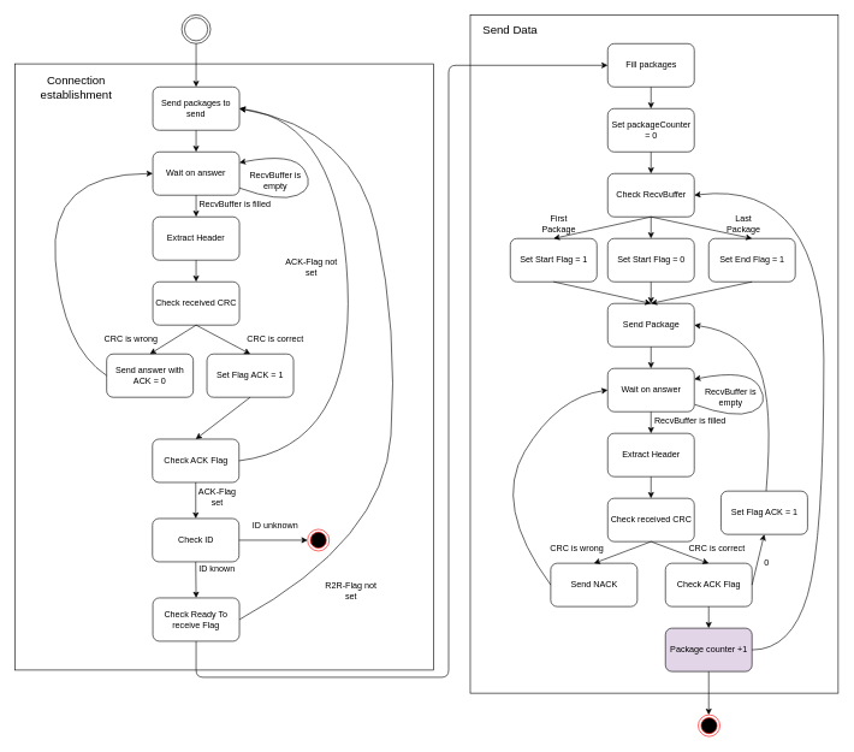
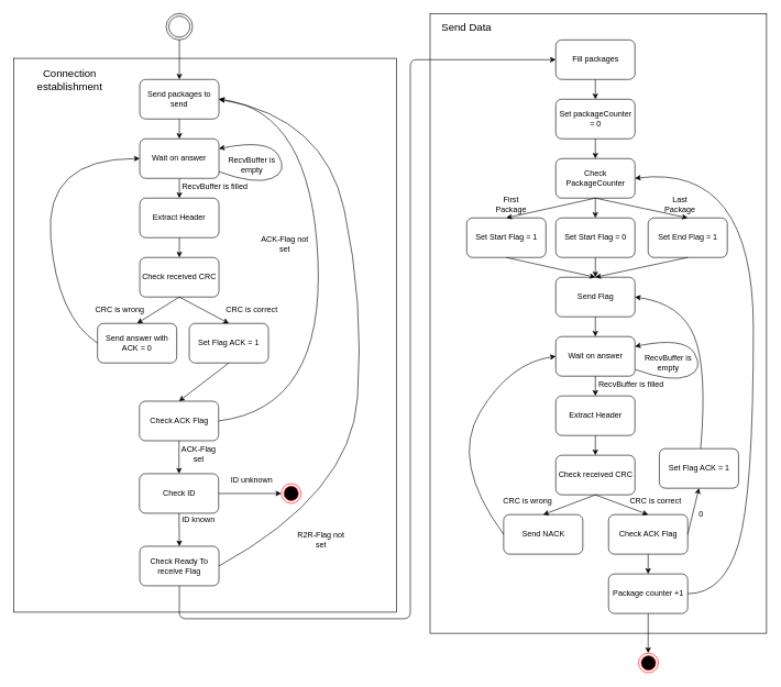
  <mxCell id="0" />
  <mxCell id="1" parent="0" />
  <mxCell id="2" value="Send packages to send" style="rounded=1;whiteSpace=wrap;html=1;" parent="1" vertex="1"><mxGeometry x="211" y="120" width="120" height="60" as="geometry" /></mxCell>
  <mxCell id="3" value="Wait on answer" style="rounded=1;whiteSpace=wrap;html=1;" parent="1" vertex="1"><mxGeometry x="211" y="210" width="120" height="60" as="geometry" /></mxCell>
  <mxCell id="4" value="Extract Header" style="rounded=1;whiteSpace=wrap;html=1;" parent="1" vertex="1"><mxGeometry x="211" y="300" width="120" height="60" as="geometry" /></mxCell>
  <mxCell id="5" value="" style="endArrow=classic;html=1;exitX=0.5;exitY=1;exitDx=0;exitDy=0;" parent="1" source="3" target="4" edge="1"><mxGeometry width="50" height="50" relative="1" as="geometry"><mxPoint x="506" y="290" as="sourcePoint" /><mxPoint x="556" y="240" as="targetPoint" /></mxGeometry></mxCell>
  <mxCell id="6" value="RecvBuffer is filled" style="text;html=1;strokeColor=none;fillColor=none;align=center;verticalAlign=middle;whiteSpace=wrap;rounded=0;" parent="1" vertex="1"><mxGeometry x="267" y="273" width="116" height="20" as="geometry" /></mxCell>
  <mxCell id="7" value="" style="curved=1;endArrow=classic;html=1;entryX=1;entryY=0.25;entryDx=0;entryDy=0;" parent="1" target="3" edge="1"><mxGeometry width="50" height="50" relative="1" as="geometry"><mxPoint x="331" y="260" as="sourcePoint" /><mxPoint x="456" y="180" as="targetPoint" /><Array as="points"><mxPoint x="386" y="280" /><mxPoint x="436" y="260" /><mxPoint x="406" y="210" /></Array></mxGeometry></mxCell>
  <mxCell id="8" value="RecvBuffer is empty" style="text;html=1;strokeColor=none;fillColor=none;align=center;verticalAlign=middle;whiteSpace=wrap;rounded=0;" parent="1" vertex="1"><mxGeometry x="336" y="240" width="90" height="20" as="geometry" /></mxCell>
  <mxCell id="9" value="Check received CRC" style="rounded=1;whiteSpace=wrap;html=1;" parent="1" vertex="1"><mxGeometry x="211" y="390" width="120" height="60" as="geometry" /></mxCell>
  <mxCell id="10" value="Check ACK Flag" style="rounded=1;whiteSpace=wrap;html=1;" parent="1" vertex="1"><mxGeometry x="210.5" y="608" width="120" height="60" as="geometry" /></mxCell>
  <mxCell id="11" value="Send answer with ACK = 0" style="rounded=1;whiteSpace=wrap;html=1;" parent="1" vertex="1"><mxGeometry x="147" y="490" width="120" height="60" as="geometry" /></mxCell>
  <mxCell id="12" value="" style="endArrow=classic;html=1;exitX=0.5;exitY=1;exitDx=0;exitDy=0;entryX=0.5;entryY=0;entryDx=0;entryDy=0;" parent="1" source="9" target="11" edge="1"><mxGeometry width="50" height="50" relative="1" as="geometry"><mxPoint x="116" y="670" as="sourcePoint" /><mxPoint x="166" y="620" as="targetPoint" /></mxGeometry></mxCell>
  <mxCell id="13" value="CRC is correct" style="text;html=1;strokeColor=none;fillColor=none;align=center;verticalAlign=middle;whiteSpace=wrap;rounded=0;" parent="1" vertex="1"><mxGeometry x="336" y="460" width="90" height="20" as="geometry" /></mxCell>
  <mxCell id="14" value="CRC is wrong" style="text;html=1;strokeColor=none;fillColor=none;align=center;verticalAlign=middle;whiteSpace=wrap;rounded=0;" parent="1" vertex="1"><mxGeometry x="136" y="460" width="90" height="20" as="geometry" /></mxCell>
  <mxCell id="15" value="" style="endArrow=classic;html=1;exitX=0.5;exitY=1;exitDx=0;exitDy=0;" parent="1" source="4" target="9" edge="1"><mxGeometry width="50" height="50" relative="1" as="geometry"><mxPoint x="466" y="420" as="sourcePoint" /><mxPoint x="516" y="370" as="targetPoint" /></mxGeometry></mxCell>
  <mxCell id="16" value="" style="endArrow=classic;html=1;exitX=0.5;exitY=1;exitDx=0;exitDy=0;" parent="1" source="2" target="3" edge="1"><mxGeometry width="50" height="50" relative="1" as="geometry"><mxPoint x="416" y="200" as="sourcePoint" /><mxPoint x="466" y="150" as="targetPoint" /></mxGeometry></mxCell>
  <mxCell id="17" value="" style="curved=1;endArrow=classic;html=1;exitX=0;exitY=0.5;exitDx=0;exitDy=0;entryX=0;entryY=0.5;entryDx=0;entryDy=0;" parent="1" source="11" target="3" edge="1"><mxGeometry width="50" height="50" relative="1" as="geometry"><mxPoint x="36" y="390" as="sourcePoint" /><mxPoint x="86" y="340" as="targetPoint" /><Array as="points"><mxPoint x="86" y="480" /><mxPoint x="66" y="240" /></Array></mxGeometry></mxCell>
  <mxCell id="18" value="Check Ready To receive Flag" style="rounded=1;whiteSpace=wrap;html=1;" parent="1" vertex="1"><mxGeometry x="211" y="828" width="120" height="60" as="geometry" /></mxCell>
  <mxCell id="19" value="Check ID" style="rounded=1;whiteSpace=wrap;html=1;" parent="1" vertex="1"><mxGeometry x="210.5" y="718" width="120" height="60" as="geometry" /></mxCell>
  <mxCell id="20" value="" style="endArrow=classic;html=1;exitX=0.5;exitY=1;exitDx=0;exitDy=0;entryX=0.5;entryY=0;entryDx=0;entryDy=0;" parent="1" source="10" target="19" edge="1"><mxGeometry width="50" height="50" relative="1" as="geometry"><mxPoint x="471" y="838" as="sourcePoint" /><mxPoint x="521" y="788" as="targetPoint" /></mxGeometry></mxCell>
  <mxCell id="21" value="" style="curved=1;endArrow=classic;html=1;exitX=1;exitY=0.5;exitDx=0;exitDy=0;entryX=1;entryY=0.5;entryDx=0;entryDy=0;" parent="1" source="10" target="2" edge="1"><mxGeometry width="50" height="50" relative="1" as="geometry"><mxPoint x="521" y="688" as="sourcePoint" /><mxPoint x="571" y="638" as="targetPoint" /><Array as="points"><mxPoint x="491" y="618" /><mxPoint x="471" y="168" /></Array></mxGeometry></mxCell>
  <mxCell id="22" value="Fill packages" style="rounded=1;whiteSpace=wrap;html=1;" parent="1" vertex="1"><mxGeometry x="841.5" y="60" width="120" height="60" as="geometry" /></mxCell>
  <mxCell id="23" value="Set packageCounter = 0" style="rounded=1;whiteSpace=wrap;html=1;" parent="1" vertex="1"><mxGeometry x="841.5" y="150" width="120" height="60" as="geometry" /></mxCell>
- <mxCell id="24" value="Check RecvBuffer" style="rounded=1;whiteSpace=wrap;html=1;" parent="1" vertex="1"><mxGeometry x="841.5" y="240" width="120" height="60" as="geometry" /></mxCell>
+ <mxCell id="24" value="Check PackageCounter" style="rounded=1;whiteSpace=wrap;html=1;" parent="1" vertex="1"><mxGeometry x="841.5" y="240" width="120" height="60" as="geometry" /></mxCell>
  <mxCell id="25" value="Set Start Flag = 1" style="rounded=1;whiteSpace=wrap;html=1;" parent="1" vertex="1"><mxGeometry x="706.5" y="330" width="120" height="60" as="geometry" /></mxCell>
- <mxCell id="26" value="Send Package" style="rounded=1;whiteSpace=wrap;html=1;" parent="1" vertex="1"><mxGeometry x="841.5" y="420" width="120" height="60" as="geometry" /></mxCell>
+ <mxCell id="26" value="Send Flag" style="rounded=1;whiteSpace=wrap;html=1;" parent="1" vertex="1"><mxGeometry x="841.5" y="420" width="120" height="60" as="geometry" /></mxCell>
  <mxCell id="27" value="Set Start Flag = 0" style="rounded=1;whiteSpace=wrap;html=1;" parent="1" vertex="1"><mxGeometry x="841.5" y="330" width="120" height="60" as="geometry" /></mxCell>
  <mxCell id="28" value="Set End Flag = 1" style="rounded=1;whiteSpace=wrap;html=1;" parent="1" vertex="1"><mxGeometry x="981.5" y="330" width="120" height="60" as="geometry" /></mxCell>
  <mxCell id="29" value="" style="endArrow=classic;html=1;exitX=0.5;exitY=1;exitDx=0;exitDy=0;entryX=0.5;entryY=0;entryDx=0;entryDy=0;" parent="1" source="24" target="28" edge="1"><mxGeometry width="50" height="50" relative="1" as="geometry"><mxPoint x="1081.5" y="280" as="sourcePoint" /><mxPoint x="1131.5" y="230" as="targetPoint" /></mxGeometry></mxCell>
  <mxCell id="30" value="" style="endArrow=classic;html=1;exitX=0.5;exitY=1;exitDx=0;exitDy=0;entryX=0.5;entryY=0;entryDx=0;entryDy=0;" parent="1" source="24" target="27" edge="1"><mxGeometry width="50" height="50" relative="1" as="geometry"><mxPoint x="661.5" y="280" as="sourcePoint" /><mxPoint x="711.5" y="230" as="targetPoint" /></mxGeometry></mxCell>
  <mxCell id="31" value="" style="endArrow=classic;html=1;exitX=0.5;exitY=1;exitDx=0;exitDy=0;entryX=0.5;entryY=0;entryDx=0;entryDy=0;" parent="1" source="24" target="25" edge="1"><mxGeometry width="50" height="50" relative="1" as="geometry"><mxPoint x="701.5" y="250" as="sourcePoint" /><mxPoint x="751.5" y="200" as="targetPoint" /></mxGeometry></mxCell>
  <mxCell id="32" value="First Package" style="text;html=1;strokeColor=none;fillColor=none;align=center;verticalAlign=middle;whiteSpace=wrap;rounded=0;" parent="1" vertex="1"><mxGeometry x="753.5" y="300" width="40" height="20" as="geometry" /></mxCell>
  <mxCell id="33" value="Last Package" style="text;html=1;strokeColor=none;fillColor=none;align=center;verticalAlign=middle;whiteSpace=wrap;rounded=0;" parent="1" vertex="1"><mxGeometry x="1009.5" y="300" width="40" height="20" as="geometry" /></mxCell>
  <mxCell id="34" value="" style="endArrow=classic;html=1;exitX=0.5;exitY=1;exitDx=0;exitDy=0;entryX=0.5;entryY=0;entryDx=0;entryDy=0;" parent="1" source="25" target="26" edge="1"><mxGeometry width="50" height="50" relative="1" as="geometry"><mxPoint x="1171.5" y="530" as="sourcePoint" /><mxPoint x="1221.5" y="480" as="targetPoint" /></mxGeometry></mxCell>
  <mxCell id="35" value="" style="endArrow=classic;html=1;exitX=0.5;exitY=1;exitDx=0;exitDy=0;entryX=0.5;entryY=0;entryDx=0;entryDy=0;" parent="1" source="27" target="26" edge="1"><mxGeometry width="50" height="50" relative="1" as="geometry"><mxPoint x="1031.5" y="510" as="sourcePoint" /><mxPoint x="1081.5" y="460" as="targetPoint" /></mxGeometry></mxCell>
  <mxCell id="36" value="" style="endArrow=classic;html=1;exitX=0.5;exitY=1;exitDx=0;exitDy=0;entryX=0.5;entryY=0;entryDx=0;entryDy=0;" parent="1" source="28" target="26" edge="1"><mxGeometry width="50" height="50" relative="1" as="geometry"><mxPoint x="1051.5" y="510" as="sourcePoint" /><mxPoint x="1101.5" y="460" as="targetPoint" /></mxGeometry></mxCell>
  <mxCell id="37" value="Wait on answer" style="rounded=1;whiteSpace=wrap;html=1;" parent="1" vertex="1"><mxGeometry x="841.5" y="510" width="120" height="60" as="geometry" /></mxCell>
  <mxCell id="38" value="Extract Header" style="rounded=1;whiteSpace=wrap;html=1;" parent="1" vertex="1"><mxGeometry x="841.5" y="600" width="120" height="60" as="geometry" /></mxCell>
  <mxCell id="39" value="&lt;span style=&quot;white-space: normal&quot;&gt;Check received CRC&lt;/span&gt;" style="rounded=1;whiteSpace=wrap;html=1;" parent="1" vertex="1"><mxGeometry x="841.5" y="690" width="120" height="60" as="geometry" /></mxCell>
  <mxCell id="40" value="Send NACK" style="rounded=1;whiteSpace=wrap;html=1;" parent="1" vertex="1"><mxGeometry x="762.5" y="780" width="120" height="60" as="geometry" /></mxCell>
  <mxCell id="41" value="Set Flag ACK = 1" style="rounded=1;whiteSpace=wrap;html=1;" parent="1" vertex="1"><mxGeometry x="998.5" y="680" width="120" height="60" as="geometry" /></mxCell>
  <mxCell id="42" value="Check ACK Flag" style="rounded=1;whiteSpace=wrap;html=1;" parent="1" vertex="1"><mxGeometry x="921.5" y="780" width="120" height="60" as="geometry" /></mxCell>
- <mxCell id="43" value="Package counter +1" style="rounded=1;whiteSpace=wrap;html=1;fillColor=#e1d5e7;" parent="1" vertex="1"><mxGeometry x="921.5" y="870" width="120" height="60" as="geometry" /></mxCell>
+ <mxCell id="43" value="Package counter +1" style="rounded=1;whiteSpace=wrap;html=1;" parent="1" vertex="1"><mxGeometry x="921.5" y="870" width="120" height="60" as="geometry" /></mxCell>
  <mxCell id="44" value="" style="curved=1;endArrow=classic;html=1;entryX=1;entryY=0.5;entryDx=0;entryDy=0;exitX=1;exitY=0.5;exitDx=0;exitDy=0;" parent="1" source="43" target="24" edge="1"><mxGeometry width="50" height="50" relative="1" as="geometry"><mxPoint x="1146" y="590" as="sourcePoint" /><mxPoint x="1196" y="540" as="targetPoint" /><Array as="points"><mxPoint x="1096" y="900" /><mxPoint x="1141" y="748" /><mxPoint x="1141" y="248" /></Array></mxGeometry></mxCell>
  <mxCell id="45" value="" style="endArrow=classic;html=1;exitX=0.5;exitY=1;exitDx=0;exitDy=0;" parent="1" source="26" target="37" edge="1"><mxGeometry width="50" height="50" relative="1" as="geometry"><mxPoint x="1051.5" y="610" as="sourcePoint" /><mxPoint x="1101.5" y="560" as="targetPoint" /></mxGeometry></mxCell>
  <mxCell id="46" value="" style="endArrow=classic;html=1;exitX=0.5;exitY=1;exitDx=0;exitDy=0;" parent="1" source="37" target="38" edge="1"><mxGeometry width="50" height="50" relative="1" as="geometry"><mxPoint x="1011.5" y="630" as="sourcePoint" /><mxPoint x="1061.5" y="580" as="targetPoint" /></mxGeometry></mxCell>
  <mxCell id="47" value="" style="endArrow=classic;html=1;exitX=0.5;exitY=1;exitDx=0;exitDy=0;" parent="1" source="38" target="39" edge="1"><mxGeometry width="50" height="50" relative="1" as="geometry"><mxPoint x="1011.5" y="700" as="sourcePoint" /><mxPoint x="1061.5" y="650" as="targetPoint" /></mxGeometry></mxCell>
  <mxCell id="48" value="" style="endArrow=classic;html=1;exitX=0.5;exitY=1;exitDx=0;exitDy=0;entryX=0.5;entryY=0;entryDx=0;entryDy=0;" parent="1" source="39" target="42" edge="1"><mxGeometry width="50" height="50" relative="1" as="geometry"><mxPoint x="1051.5" y="720" as="sourcePoint" /><mxPoint x="1101.5" y="670" as="targetPoint" /></mxGeometry></mxCell>
  <mxCell id="49" value="" style="endArrow=classic;html=1;exitX=0.5;exitY=1;exitDx=0;exitDy=0;entryX=0.5;entryY=0;entryDx=0;entryDy=0;" parent="1" source="39" target="40" edge="1"><mxGeometry width="50" height="50" relative="1" as="geometry"><mxPoint x="561.5" y="750" as="sourcePoint" /><mxPoint x="611.5" y="700" as="targetPoint" /></mxGeometry></mxCell>
  <mxCell id="50" value="" style="curved=1;endArrow=classic;html=1;entryX=0;entryY=0.5;entryDx=0;entryDy=0;exitX=0;exitY=0.5;exitDx=0;exitDy=0;" parent="1" source="40" target="37" edge="1"><mxGeometry width="50" height="50" relative="1" as="geometry"><mxPoint x="571.5" y="640" as="sourcePoint" /><mxPoint x="621.5" y="590" as="targetPoint" /><Array as="points"><mxPoint x="681.5" y="700" /><mxPoint x="771.5" y="550" /></Array></mxGeometry></mxCell>
  <mxCell id="51" value="" style="endArrow=classic;html=1;exitX=1;exitY=0.5;exitDx=0;exitDy=0;entryX=0.5;entryY=1;entryDx=0;entryDy=0;" parent="1" source="42" target="41" edge="1"><mxGeometry width="50" height="50" relative="1" as="geometry"><mxPoint x="1081.5" y="800" as="sourcePoint" /><mxPoint x="1131.5" y="750" as="targetPoint" /></mxGeometry></mxCell>
  <mxCell id="52" value="" style="curved=1;endArrow=classic;html=1;entryX=1;entryY=0.5;entryDx=0;entryDy=0;" parent="1" source="41" target="26" edge="1"><mxGeometry width="50" height="50" relative="1" as="geometry"><mxPoint x="1021.5" y="560" as="sourcePoint" /><mxPoint x="1071.5" y="510" as="targetPoint" /><Array as="points"><mxPoint x="1071.5" y="560" /><mxPoint x="1031.5" y="460" /></Array></mxGeometry></mxCell>
  <mxCell id="53" value="0" style="text;html=1;strokeColor=none;fillColor=none;align=center;verticalAlign=middle;whiteSpace=wrap;rounded=0;" parent="1" vertex="1"><mxGeometry x="1041.5" y="770" width="40" height="20" as="geometry" /></mxCell>
  <mxCell id="54" value="" style="endArrow=classic;html=1;exitX=0.5;exitY=1;exitDx=0;exitDy=0;entryX=0.5;entryY=0;entryDx=0;entryDy=0;" parent="1" source="42" target="43" edge="1"><mxGeometry width="50" height="50" relative="1" as="geometry"><mxPoint x="671.5" y="940" as="sourcePoint" /><mxPoint x="721.5" y="890" as="targetPoint" /></mxGeometry></mxCell>
  <mxCell id="55" value="" style="endArrow=classic;html=1;exitX=0.5;exitY=1;exitDx=0;exitDy=0;" parent="1" source="43" edge="1"><mxGeometry width="50" height="50" relative="1" as="geometry"><mxPoint x="811.5" y="1020" as="sourcePoint" /><mxPoint x="981.5" y="990" as="targetPoint" /></mxGeometry></mxCell>
  <mxCell id="56" value="Send Data" style="text;html=1;strokeColor=none;fillColor=none;align=center;verticalAlign=middle;whiteSpace=wrap;rounded=0;fontSize=16;" parent="1" vertex="1"><mxGeometry x="661" y="30" width="91" height="20" as="geometry" /></mxCell>
  <mxCell id="57" value="" style="endArrow=classic;html=1;fontSize=16;exitX=0.5;exitY=1;exitDx=0;exitDy=0;" parent="1" source="22" target="23" edge="1"><mxGeometry width="50" height="50" relative="1" as="geometry"><mxPoint x="1207.5" y="90" as="sourcePoint" /><mxPoint x="1257.5" y="40" as="targetPoint" /></mxGeometry></mxCell>
  <mxCell id="58" value="" style="endArrow=classic;html=1;fontSize=16;exitX=0.5;exitY=1;exitDx=0;exitDy=0;" parent="1" source="23" target="24" edge="1"><mxGeometry width="50" height="50" relative="1" as="geometry"><mxPoint x="1027.5" y="210" as="sourcePoint" /><mxPoint x="1077.5" y="160" as="targetPoint" /></mxGeometry></mxCell>
  <mxCell id="59" value="CRC is wrong" style="text;html=1;strokeColor=none;fillColor=none;align=center;verticalAlign=middle;whiteSpace=wrap;rounded=0;" parent="1" vertex="1"><mxGeometry x="753.5" y="750" width="90" height="20" as="geometry" /></mxCell>
  <mxCell id="60" value="CRC is correct" style="text;html=1;strokeColor=none;fillColor=none;align=center;verticalAlign=middle;whiteSpace=wrap;rounded=0;" parent="1" vertex="1"><mxGeometry x="947.5" y="750" width="90" height="20" as="geometry" /></mxCell>
  <mxCell id="61" value="Connection establishment" style="text;html=1;strokeColor=none;fillColor=none;align=center;verticalAlign=middle;whiteSpace=wrap;rounded=0;fontSize=16;" parent="1" vertex="1"><mxGeometry x="85" y="110" width="40" height="20" as="geometry" /></mxCell>
  <mxCell id="62" value="" style="endArrow=classic;html=1;fontSize=16;exitX=0.5;exitY=1;exitDx=0;exitDy=0;" parent="1" source="18" target="22" edge="1"><mxGeometry width="50" height="50" relative="1" as="geometry"><mxPoint x="41" y="868" as="sourcePoint" /><mxPoint x="261" y="978" as="targetPoint" /><Array as="points"><mxPoint x="271" y="938" /><mxPoint x="451" y="938" /><mxPoint x="621" y="938" /><mxPoint x="621" y="90" /></Array></mxGeometry></mxCell>
  <mxCell id="63" value="" style="rounded=0;whiteSpace=wrap;html=1;fillColor=none;" parent="1" vertex="1"><mxGeometry x="651" y="20" width="510" height="940" as="geometry" /></mxCell>
  <mxCell id="64" value="" style="ellipse;html=1;shape=endState;fillColor=#000000;strokeColor=#ff0000;fontSize=16;" parent="1" vertex="1"><mxGeometry x="967" y="990" width="30" height="30" as="geometry" /></mxCell>
  <mxCell id="65" value="" style="ellipse;shape=doubleEllipse;html=1;dashed=0;whitespace=wrap;aspect=fixed;fillColor=none;fontSize=16;" parent="1" vertex="1"><mxGeometry x="251" y="20" width="40" height="40" as="geometry" /></mxCell>
  <mxCell id="66" value="" style="endArrow=classic;html=1;fontSize=16;exitX=0.5;exitY=1;exitDx=0;exitDy=0;" parent="1" source="65" target="2" edge="1"><mxGeometry width="50" height="50" relative="1" as="geometry"><mxPoint x="436" y="60" as="sourcePoint" /><mxPoint x="346" y="60" as="targetPoint" /></mxGeometry></mxCell>
  <mxCell id="67" value="" style="rounded=0;whiteSpace=wrap;html=1;fillColor=none;" parent="1" vertex="1"><mxGeometry x="20" y="88" width="580" height="840" as="geometry" /></mxCell>
  <mxCell id="68" value="RecvBuffer is filled" style="text;html=1;strokeColor=none;fillColor=none;align=center;verticalAlign=middle;whiteSpace=wrap;rounded=0;" parent="1" vertex="1"><mxGeometry x="897.5" y="573" width="116" height="20" as="geometry" /></mxCell>
  <mxCell id="69" value="" style="curved=1;endArrow=classic;html=1;entryX=1;entryY=0.25;entryDx=0;entryDy=0;" parent="1" edge="1"><mxGeometry width="50" height="50" relative="1" as="geometry"><mxPoint x="962" y="560" as="sourcePoint" /><mxPoint x="961.5" y="525" as="targetPoint" /><Array as="points"><mxPoint x="1016.5" y="580" /><mxPoint x="1066.5" y="560" /><mxPoint x="1036.5" y="510" /></Array></mxGeometry></mxCell>
  <mxCell id="70" value="RecvBuffer is empty" style="text;html=1;strokeColor=none;fillColor=none;align=center;verticalAlign=middle;whiteSpace=wrap;rounded=0;" parent="1" vertex="1"><mxGeometry x="966.5" y="540" width="90" height="20" as="geometry" /></mxCell>
  <mxCell id="71" value="ACK-Flag not set" style="text;html=1;strokeColor=none;fillColor=none;align=center;verticalAlign=middle;whiteSpace=wrap;rounded=0;" parent="1" vertex="1"><mxGeometry x="385.5" y="360" width="90" height="20" as="geometry" /></mxCell>
  <mxCell id="72" value="" style="ellipse;html=1;shape=endState;fillColor=#000000;strokeColor=#ff0000;fontSize=16;" parent="1" vertex="1"><mxGeometry x="425.5" y="733" width="30" height="30" as="geometry" /></mxCell>
  <mxCell id="73" value="" style="endArrow=classic;html=1;entryX=0;entryY=0.5;entryDx=0;entryDy=0;exitX=1;exitY=0.5;exitDx=0;exitDy=0;" parent="1" source="19" target="72" edge="1"><mxGeometry width="50" height="50" relative="1" as="geometry"><mxPoint x="410.5" y="712" as="sourcePoint" /><mxPoint x="288.06" y="603.5" as="targetPoint" /></mxGeometry></mxCell>
  <mxCell id="74" value="ID unknown" style="text;html=1;strokeColor=none;fillColor=none;align=center;verticalAlign=middle;whiteSpace=wrap;rounded=0;" parent="1" vertex="1"><mxGeometry x="336" y="718" width="90" height="20" as="geometry" /></mxCell>
  <mxCell id="75" value="Set Flag ACK = 1" style="rounded=1;whiteSpace=wrap;html=1;" parent="1" vertex="1"><mxGeometry x="286" y="490" width="120" height="60" as="geometry" /></mxCell>
  <mxCell id="76" value="" style="endArrow=classic;html=1;exitX=0.5;exitY=1;exitDx=0;exitDy=0;entryX=0.5;entryY=0;entryDx=0;entryDy=0;" parent="1" source="9" target="75" edge="1"><mxGeometry width="50" height="50" relative="1" as="geometry"><mxPoint x="281" y="460" as="sourcePoint" /><mxPoint x="217" y="500" as="targetPoint" /></mxGeometry></mxCell>
  <mxCell id="77" value="ACK-Flag set" style="text;html=1;strokeColor=none;fillColor=none;align=center;verticalAlign=middle;whiteSpace=wrap;rounded=0;" parent="1" vertex="1"><mxGeometry x="265" y="678" width="70.5" height="20" as="geometry" /></mxCell>
  <mxCell id="78" value="" style="endArrow=classic;html=1;exitX=0.5;exitY=1;exitDx=0;exitDy=0;entryX=0.5;entryY=0;entryDx=0;entryDy=0;" parent="1" source="19" target="18" edge="1"><mxGeometry width="50" height="50" relative="1" as="geometry"><mxPoint x="195.5" y="768" as="sourcePoint" /><mxPoint x="304" y="838" as="targetPoint" /></mxGeometry></mxCell>
  <mxCell id="79" value="ID known" style="text;html=1;strokeColor=none;fillColor=none;align=center;verticalAlign=middle;whiteSpace=wrap;rounded=0;" parent="1" vertex="1"><mxGeometry x="255.25" y="778" width="90" height="20" as="geometry" /></mxCell>
  <mxCell id="80" value="" style="curved=1;endArrow=classic;html=1;exitX=1;exitY=0.5;exitDx=0;exitDy=0;entryX=1;entryY=0.5;entryDx=0;entryDy=0;" parent="1" source="18" target="2" edge="1"><mxGeometry width="50" height="50" relative="1" as="geometry"><mxPoint x="562.5" y="632" as="sourcePoint" /><mxPoint x="487.5" y="172" as="targetPoint" /><Array as="points"><mxPoint x="531" y="748" /><mxPoint x="551" y="458" /><mxPoint x="491" y="178" /></Array></mxGeometry></mxCell>
  <mxCell id="81" value="R2R-Flag not set" style="text;html=1;strokeColor=none;fillColor=none;align=center;verticalAlign=middle;whiteSpace=wrap;rounded=0;" parent="1" vertex="1"><mxGeometry x="441" y="808" width="90" height="20" as="geometry" /></mxCell>
  <mxCell id="82" value="" style="endArrow=classic;html=1;exitX=0.5;exitY=1;exitDx=0;exitDy=0;entryX=0.5;entryY=0;entryDx=0;entryDy=0;" parent="1" source="75" target="10" edge="1"><mxGeometry width="50" height="50" relative="1" as="geometry"><mxPoint x="281" y="460" as="sourcePoint" /><mxPoint x="356" y="500" as="targetPoint" /></mxGeometry></mxCell>
